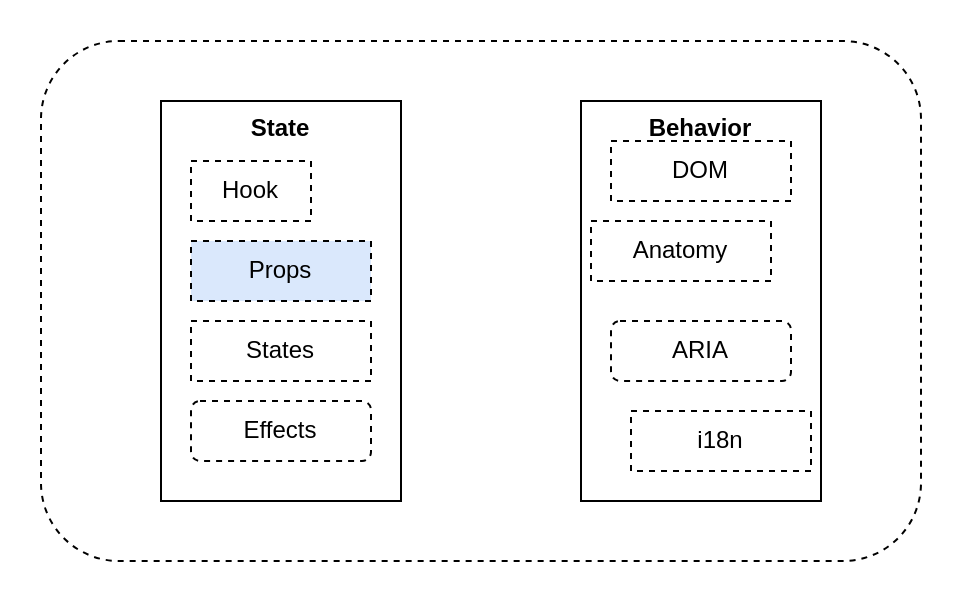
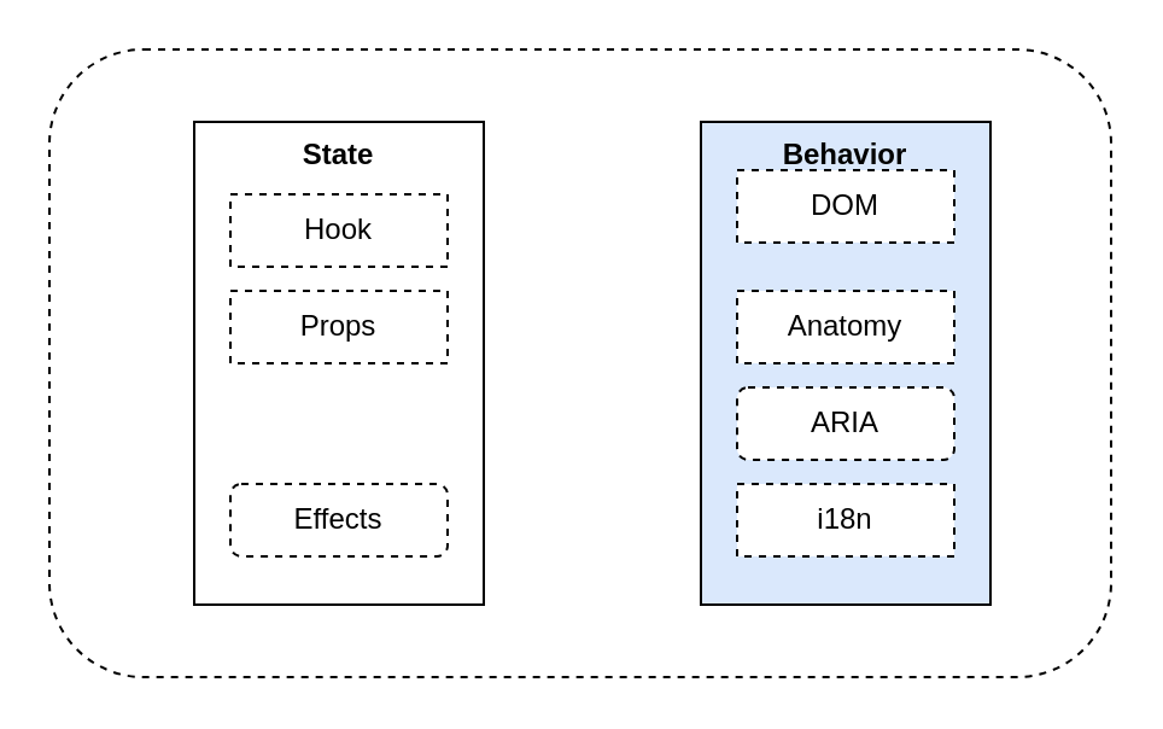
  <mxCell id="0" />
  <mxCell id="1" parent="0" />
  <mxCell id="2" value="" style="group;rounded=1;shadow=1;glass=0;" vertex="1" connectable="0" parent="1"><mxGeometry x="20" y="20" width="440" height="260" as="geometry" /></mxCell>
  <mxCell id="3" value="" style="rounded=1;whiteSpace=wrap;html=1;dashed=1;" vertex="1" parent="2"><mxGeometry width="440" height="260" as="geometry" /></mxCell>
  <mxCell id="4" value="&lt;b&gt;State&lt;/b&gt;" style="rounded=0;whiteSpace=wrap;html=1;verticalAlign=top;" vertex="1" parent="2"><mxGeometry x="60" y="30" width="120" height="200" as="geometry" /></mxCell>
- <mxCell id="5" value="&lt;b&gt;Behavior&lt;/b&gt;" style="rounded=0;whiteSpace=wrap;html=1;verticalAlign=top;" vertex="1" parent="2"><mxGeometry x="270" y="30" width="120" height="200" as="geometry" /></mxCell>
- <mxCell id="6" value="Hook" style="rounded=0;whiteSpace=wrap;html=1;dashed=1;" vertex="1" parent="2"><mxGeometry x="75" y="60" width="60" height="30" as="geometry" /></mxCell>
- <mxCell id="7" value="Props" style="rounded=0;whiteSpace=wrap;html=1;dashed=1;fillColor=#dae8fc;" vertex="1" parent="2"><mxGeometry x="75" y="100" width="90" height="30" as="geometry" /></mxCell>
- <mxCell id="8" value="States" style="rounded=0;whiteSpace=wrap;html=1;dashed=1;" vertex="1" parent="2"><mxGeometry x="75" y="140" width="90" height="30" as="geometry" /></mxCell>
+ <mxCell id="5" value="&lt;b&gt;Behavior&lt;/b&gt;" style="rounded=0;whiteSpace=wrap;html=1;verticalAlign=top;fillColor=#dae8fc;" vertex="1" parent="2"><mxGeometry x="270" y="30" width="120" height="200" as="geometry" /></mxCell>
+ <mxCell id="6" value="Hook" style="rounded=0;whiteSpace=wrap;html=1;dashed=1;" vertex="1" parent="2"><mxGeometry x="75" y="60" width="90" height="30" as="geometry" /></mxCell>
+ <mxCell id="7" value="Props" style="rounded=0;whiteSpace=wrap;html=1;dashed=1;" vertex="1" parent="2"><mxGeometry x="75" y="100" width="90" height="30" as="geometry" /></mxCell>
  <mxCell id="9" value="Effects" style="whiteSpace=wrap;html=1;dashed=1;rounded=1;" vertex="1" parent="2"><mxGeometry x="75" y="180" width="90" height="30" as="geometry" /></mxCell>
  <mxCell id="10" value="DOM" style="rounded=0;whiteSpace=wrap;html=1;dashed=1;" vertex="1" parent="2"><mxGeometry x="285" y="50" width="90" height="30" as="geometry" /></mxCell>
- <mxCell id="11" value="&lt;h2 style=&quot;border-width: 0px; border-style: solid; box-sizing: border-box; border-color: var(--colors-gray-200); margin-top: var(--space-12); margin-right: 0px; margin-bottom: var(--space-3); margin-left: 0px; font-size: var(--fontSizes-2xl); font-weight: var(--fontWeights-bold); line-height: 1.4; letter-spacing: var(--letterSpacings-tight); scroll-margin-top: var(--space-24); text-align: start;&quot; class=&quot;css-1hqvmcn&quot; id=&quot;anatomy&quot;&gt;Anatomy&lt;/h2&gt;" style="rounded=0;whiteSpace=wrap;html=1;dashed=1;" vertex="1" parent="2"><mxGeometry x="275" y="90" width="90" height="30" as="geometry" /></mxCell>
- <mxCell id="12" value="i18n" style="rounded=0;whiteSpace=wrap;html=1;dashed=1;" vertex="1" parent="2"><mxGeometry x="295" y="185" width="90" height="30" as="geometry" /></mxCell>
+ <mxCell id="11" value="&lt;h2 style=&quot;border-width: 0px; border-style: solid; box-sizing: border-box; border-color: var(--colors-gray-200); margin-top: var(--space-12); margin-right: 0px; margin-bottom: var(--space-3); margin-left: 0px; font-size: var(--fontSizes-2xl); font-weight: var(--fontWeights-bold); line-height: 1.4; letter-spacing: var(--letterSpacings-tight); scroll-margin-top: var(--space-24); text-align: start;&quot; class=&quot;css-1hqvmcn&quot; id=&quot;anatomy&quot;&gt;Anatomy&lt;/h2&gt;" style="rounded=0;whiteSpace=wrap;html=1;dashed=1;" vertex="1" parent="2"><mxGeometry x="285" y="100" width="90" height="30" as="geometry" /></mxCell>
+ <mxCell id="12" value="i18n" style="rounded=0;whiteSpace=wrap;html=1;dashed=1;" vertex="1" parent="2"><mxGeometry x="285" y="180" width="90" height="30" as="geometry" /></mxCell>
  <mxCell id="13" value="ARIA" style="whiteSpace=wrap;html=1;dashed=1;rounded=1;" vertex="1" parent="2"><mxGeometry x="285" y="140" width="90" height="30" as="geometry" /></mxCell>
